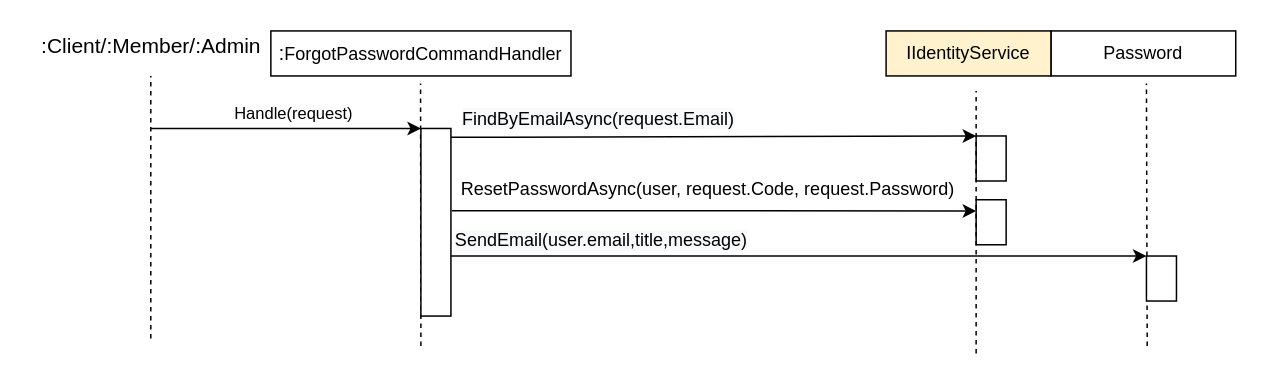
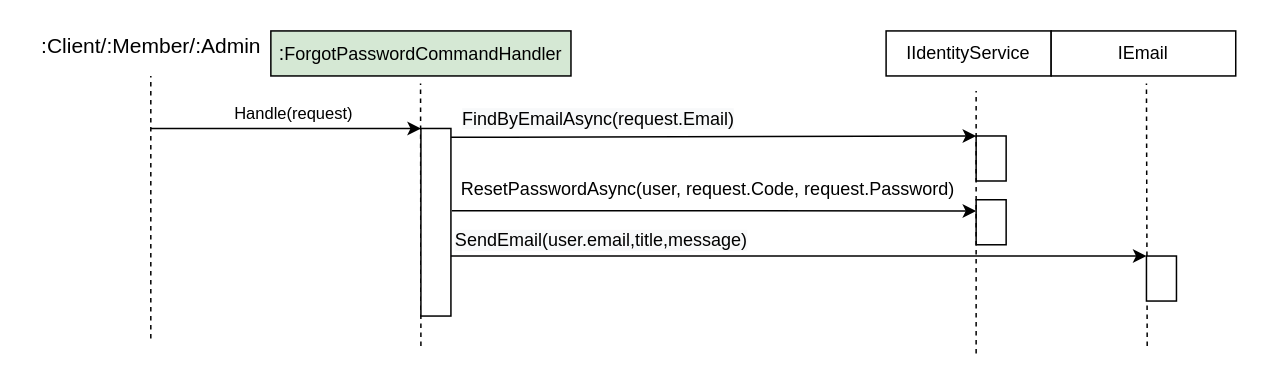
  <mxCell id="0" />
  <mxCell id="1" parent="0" />
- <mxCell id="2" value="&lt;span style=&quot;font-size: 13px&quot;&gt;:&lt;/span&gt;&lt;span style=&quot;font-size: 12px&quot;&gt;ForgotPasswordCommand&lt;/span&gt;&lt;span style=&quot;font-size: 12px&quot;&gt;Handler&lt;/span&gt;" style="rounded=0;whiteSpace=wrap;html=1;fontSize=13;" parent="1" vertex="1"><mxGeometry x="180" y="20" width="200" height="30" as="geometry" /></mxCell>
+ <mxCell id="2" value="&lt;span style=&quot;font-size: 13px&quot;&gt;:&lt;/span&gt;&lt;span style=&quot;font-size: 12px&quot;&gt;ForgotPasswordCommand&lt;/span&gt;&lt;span style=&quot;font-size: 12px&quot;&gt;Handler&lt;/span&gt;" style="rounded=0;whiteSpace=wrap;html=1;fontSize=13;fillColor=#d5e8d4;" parent="1" vertex="1"><mxGeometry x="180" y="20" width="200" height="30" as="geometry" /></mxCell>
  <mxCell id="3" value="Handle(request)" style="endArrow=classic;html=1;" parent="1" edge="1"><mxGeometry x="0.059" y="10" width="50" height="50" relative="1" as="geometry"><mxPoint x="100" y="85" as="sourcePoint" /><mxPoint x="280" y="85" as="targetPoint" /><mxPoint as="offset" /></mxGeometry></mxCell>
  <mxCell id="4" value="&lt;span style=&quot;font-size: 12px ; text-align: left ; background-color: rgb(248 , 249 , 250)&quot;&gt;FindByEmailAsync(request.Email)&lt;/span&gt;" style="endArrow=classic;html=1;exitX=1.005;exitY=0.047;exitDx=0;exitDy=0;exitPerimeter=0;entryX=0;entryY=0;entryDx=0;entryDy=0;" parent="1" source="7" target="8" edge="1"><mxGeometry x="-0.437" y="12" width="50" height="50" relative="1" as="geometry"><mxPoint x="400" y="135" as="sourcePoint" /><mxPoint x="450" y="94" as="targetPoint" /><mxPoint as="offset" /></mxGeometry></mxCell>
  <mxCell id="5" value="" style="endArrow=none;dashed=1;html=1;fontSize=11;" parent="1" edge="1"><mxGeometry width="50" height="50" relative="1" as="geometry"><mxPoint x="100" y="225" as="sourcePoint" /><mxPoint x="100" y="50" as="targetPoint" /></mxGeometry></mxCell>
  <mxCell id="6" value="" style="endArrow=none;dashed=1;html=1;fontSize=11;" parent="1" edge="1"><mxGeometry width="50" height="50" relative="1" as="geometry"><mxPoint x="280" y="230" as="sourcePoint" /><mxPoint x="279.76" y="55" as="targetPoint" /></mxGeometry></mxCell>
  <mxCell id="7" value="" style="rounded=0;whiteSpace=wrap;html=1;fontSize=11;" parent="1" vertex="1"><mxGeometry x="280" y="85" width="20" height="125" as="geometry" /></mxCell>
  <mxCell id="8" value="" style="rounded=0;whiteSpace=wrap;html=1;fontSize=11;" parent="1" vertex="1"><mxGeometry x="650" y="90" width="20" height="30" as="geometry" /></mxCell>
  <mxCell id="9" value=":Client/:Member/:Admin" style="text;html=1;align=center;verticalAlign=middle;resizable=0;points=[];autosize=1;fontSize=14;" parent="1" vertex="1"><mxGeometry x="20" y="20" width="160" height="20" as="geometry" /></mxCell>
  <mxCell id="10" value="" style="endArrow=none;dashed=1;html=1;fontSize=11;" parent="1" edge="1"><mxGeometry width="50" height="50" relative="1" as="geometry"><mxPoint x="764" y="230" as="sourcePoint" /><mxPoint x="763.5" y="55" as="targetPoint" /></mxGeometry></mxCell>
  <mxCell id="11" value="" style="rounded=0;whiteSpace=wrap;html=1;fontSize=11;" parent="1" vertex="1"><mxGeometry x="763.5" y="170" width="20" height="30" as="geometry" /></mxCell>
  <mxCell id="12" value="&lt;span style=&quot;font-size: 12px&quot;&gt;ResetPasswordAsync(user, request.Code, request.Password)&lt;/span&gt;" style="endArrow=classic;html=1;exitX=1.031;exitY=0.438;exitDx=0;exitDy=0;exitPerimeter=0;entryX=0;entryY=0.25;entryDx=0;entryDy=0;" parent="1" target="13" edge="1" source="7"><mxGeometry x="-0.028" y="14" width="50" height="50" relative="1" as="geometry"><mxPoint x="300" y="135.18" as="sourcePoint" /><mxPoint x="630" y="135" as="targetPoint" /><mxPoint as="offset" /></mxGeometry></mxCell>
  <mxCell id="13" value="" style="rounded=0;whiteSpace=wrap;html=1;fontSize=11;" parent="1" vertex="1"><mxGeometry x="650" y="132.5" width="20" height="30" as="geometry" /></mxCell>
  <mxCell id="14" value="&lt;span style=&quot;font-size: 12px ; text-align: left ; background-color: rgb(248 , 249 , 250)&quot;&gt;SendEmail(user.email,title,message)&lt;/span&gt;" style="endArrow=classic;html=1;entryX=0;entryY=0;entryDx=0;entryDy=0;" parent="1" target="11" edge="1"><mxGeometry x="-0.569" y="10" width="50" height="50" relative="1" as="geometry"><mxPoint x="300" y="170" as="sourcePoint" /><mxPoint x="610" y="190" as="targetPoint" /><mxPoint as="offset" /></mxGeometry></mxCell>
- <mxCell id="15" value="IIdentityService" style="rounded=0;whiteSpace=wrap;html=1;fillColor=#fff2cc;" parent="1" vertex="1"><mxGeometry x="590" y="20" width="110" height="30" as="geometry" /></mxCell>
+ <mxCell id="15" value="IIdentityService" style="rounded=0;whiteSpace=wrap;html=1;" parent="1" vertex="1"><mxGeometry x="590" y="20" width="110" height="30" as="geometry" /></mxCell>
  <mxCell id="16" value="" style="endArrow=none;dashed=1;html=1;fontSize=11;" parent="1" edge="1"><mxGeometry width="50" height="50" relative="1" as="geometry"><mxPoint x="650" y="235" as="sourcePoint" /><mxPoint x="650" y="60" as="targetPoint" /></mxGeometry></mxCell>
- <mxCell id="17" value="&lt;span&gt;Password&lt;/span&gt;" style="rounded=0;whiteSpace=wrap;html=1;" parent="1" vertex="1"><mxGeometry x="700" y="20" width="123" height="30" as="geometry" /></mxCell>
+ <mxCell id="17" value="&lt;span&gt;IEmail&lt;/span&gt;" style="rounded=0;whiteSpace=wrap;html=1;" parent="1" vertex="1"><mxGeometry x="700" y="20" width="123" height="30" as="geometry" /></mxCell>
